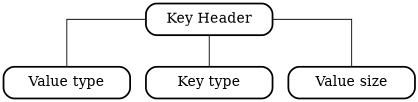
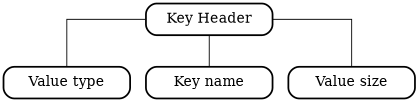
  graph {
    fontname="DejaVu Serif"
    splines=ortho
    node [fontname="DejaVu Serif" fontsize=16 penwidth=2 shape=rectangle style=rounded]
    edge [fontname="DejaVu Serif"]
    n1 [label="Key Header" width=2]
    n2 [label="Value type" width=2]
-   n3 [label="Key type" width=2]
+   n3 [label="Key name" width=2]
    n4 [label="Value size" width=2]
    n1 -- n2
    n1 -- n3
    n1 -- n4
  }
